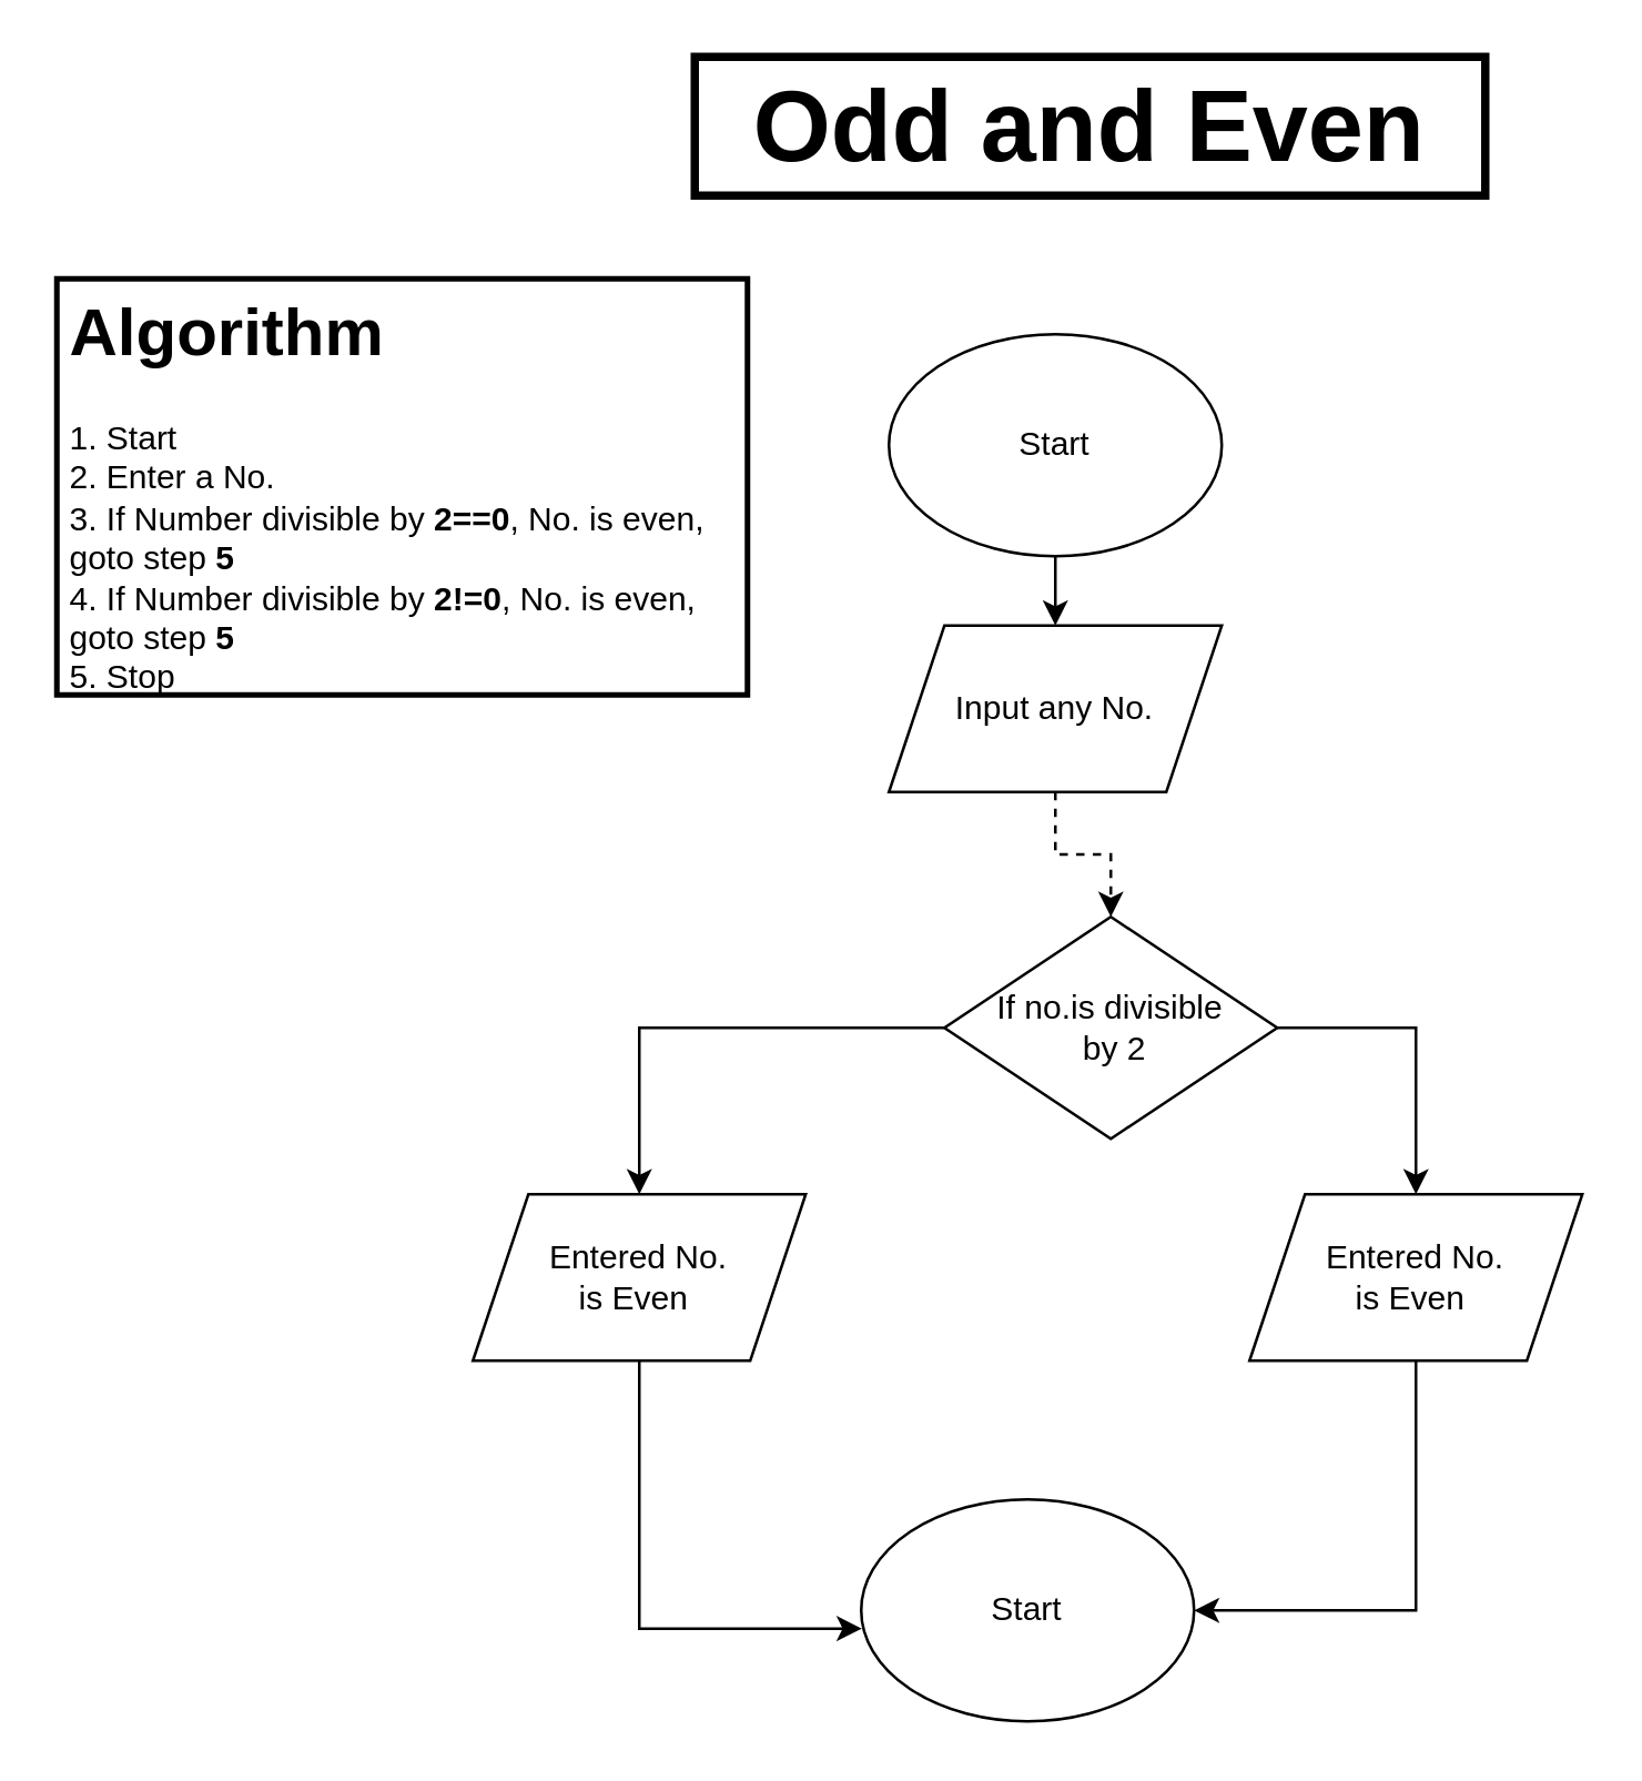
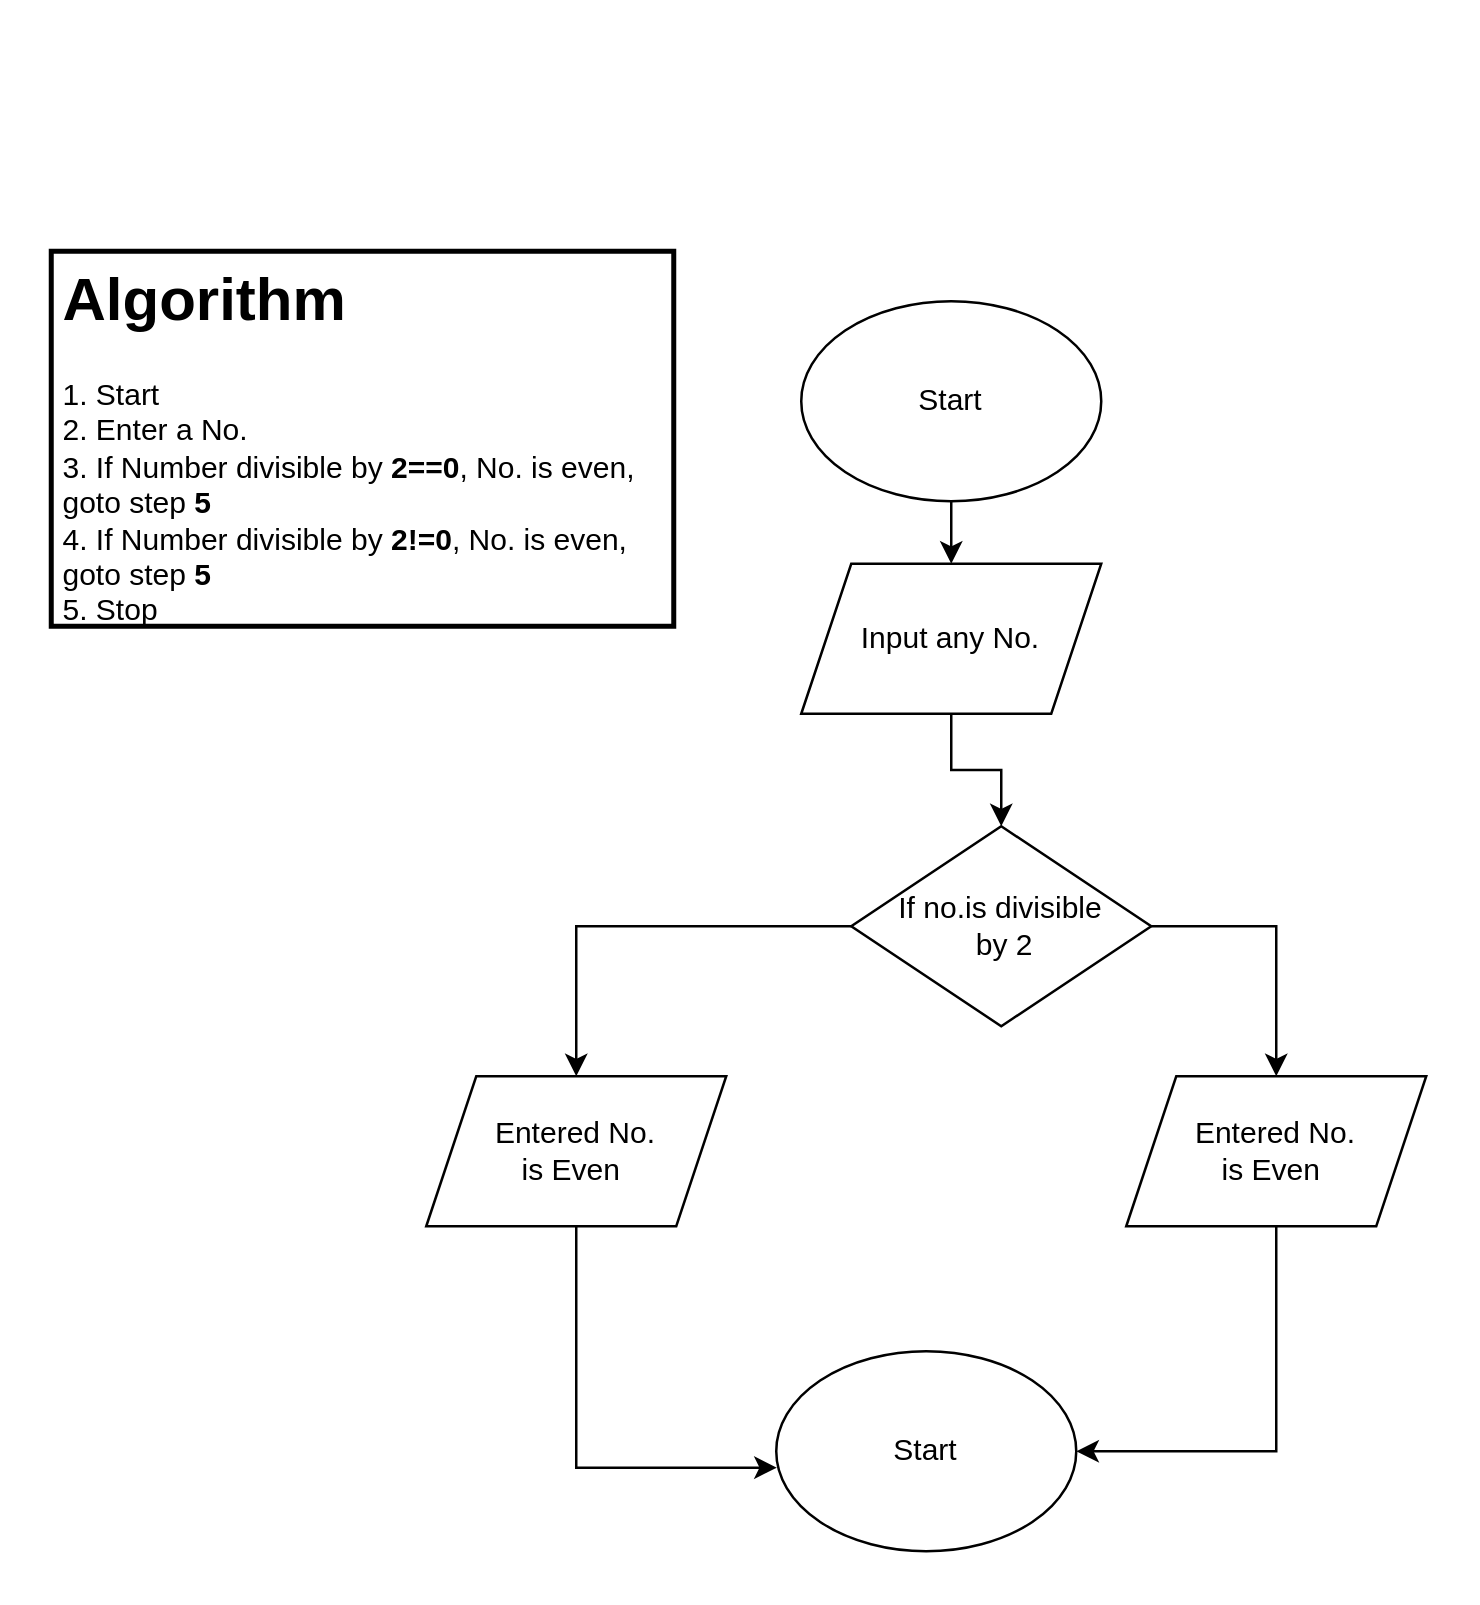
  <mxCell id="0" />
  <mxCell id="1" parent="0" />
  <mxCell id="2" style="edgeStyle=orthogonalEdgeStyle;rounded=0;orthogonalLoop=1;jettySize=auto;html=1;exitX=0.5;exitY=1;exitDx=0;exitDy=0;entryX=0.5;entryY=0;entryDx=0;entryDy=0;" parent="1" source="3" target="6" edge="1"><mxGeometry relative="1" as="geometry" /></mxCell>
  <mxCell id="3" value="Start" style="ellipse;whiteSpace=wrap;html=1;" parent="1" vertex="1"><mxGeometry x="320" y="120" width="120" height="80" as="geometry" /></mxCell>
- <mxCell id="4" value="&lt;font style=&quot;font-size: 36px&quot;&gt;Odd and Even&lt;/font&gt;" style="text;html=1;align=center;verticalAlign=middle;whiteSpace=wrap;rounded=0;fontStyle=1;strokeWidth=3;strokeColor=#000000;fillColor=#FFFFFF;" parent="1" vertex="1"><mxGeometry x="250" y="20" width="285" height="50" as="geometry" /></mxCell>
- <mxCell id="5" style="edgeStyle=orthogonalEdgeStyle;rounded=0;orthogonalLoop=1;jettySize=auto;html=1;exitX=0.5;exitY=1;exitDx=0;exitDy=0;entryX=0.5;entryY=0;entryDx=0;entryDy=0;dashed=1;" parent="1" source="6" target="9" edge="1"><mxGeometry relative="1" as="geometry" /></mxCell>
+ <mxCell id="5" style="edgeStyle=orthogonalEdgeStyle;rounded=0;orthogonalLoop=1;jettySize=auto;html=1;exitX=0.5;exitY=1;exitDx=0;exitDy=0;entryX=0.5;entryY=0;entryDx=0;entryDy=0;" parent="1" source="6" target="9" edge="1"><mxGeometry relative="1" as="geometry" /></mxCell>
  <mxCell id="6" value="Input any No." style="shape=parallelogram;perimeter=parallelogramPerimeter;whiteSpace=wrap;html=1;fixedSize=1;" parent="1" vertex="1"><mxGeometry x="320" y="225" width="120" height="60" as="geometry" /></mxCell>
  <mxCell id="7" style="edgeStyle=orthogonalEdgeStyle;rounded=0;orthogonalLoop=1;jettySize=auto;html=1;exitX=0;exitY=0.5;exitDx=0;exitDy=0;entryX=0.5;entryY=0;entryDx=0;entryDy=0;" parent="1" source="9" target="11" edge="1"><mxGeometry relative="1" as="geometry"><mxPoint x="230" y="370" as="targetPoint" /></mxGeometry></mxCell>
  <mxCell id="8" style="edgeStyle=orthogonalEdgeStyle;rounded=0;orthogonalLoop=1;jettySize=auto;html=1;exitX=1;exitY=0.5;exitDx=0;exitDy=0;" parent="1" source="9" target="13" edge="1"><mxGeometry relative="1" as="geometry"><mxPoint x="520" y="370" as="targetPoint" /></mxGeometry></mxCell>
  <mxCell id="9" value="If no.is divisible&lt;br&gt;&amp;nbsp;by 2&lt;br&gt;" style="rhombus;whiteSpace=wrap;html=1;" parent="1" vertex="1"><mxGeometry x="340" y="330" width="120" height="80" as="geometry" /></mxCell>
  <mxCell id="10" style="edgeStyle=orthogonalEdgeStyle;rounded=0;orthogonalLoop=1;jettySize=auto;html=1;exitX=0.5;exitY=1;exitDx=0;exitDy=0;entryX=0.002;entryY=0.582;entryDx=0;entryDy=0;entryPerimeter=0;" parent="1" source="11" target="14" edge="1"><mxGeometry relative="1" as="geometry" /></mxCell>
  <mxCell id="11" value="Entered No. &lt;br&gt;is Even&amp;nbsp;" style="shape=parallelogram;perimeter=parallelogramPerimeter;whiteSpace=wrap;html=1;fixedSize=1;" parent="1" vertex="1"><mxGeometry x="170" y="430" width="120" height="60" as="geometry" /></mxCell>
  <mxCell id="12" style="edgeStyle=orthogonalEdgeStyle;rounded=0;orthogonalLoop=1;jettySize=auto;html=1;exitX=0.5;exitY=1;exitDx=0;exitDy=0;entryX=1;entryY=0.5;entryDx=0;entryDy=0;" parent="1" source="13" target="14" edge="1"><mxGeometry relative="1" as="geometry" /></mxCell>
  <mxCell id="13" value="Entered No. &lt;br&gt;is Even&amp;nbsp;" style="shape=parallelogram;perimeter=parallelogramPerimeter;whiteSpace=wrap;html=1;fixedSize=1;" parent="1" vertex="1"><mxGeometry x="450" y="430" width="120" height="60" as="geometry" /></mxCell>
  <mxCell id="14" value="Start" style="ellipse;whiteSpace=wrap;html=1;" parent="1" vertex="1"><mxGeometry x="310" y="540" width="120" height="80" as="geometry" /></mxCell>
  <mxCell id="15" value="&lt;h1&gt;Algorithm&lt;/h1&gt;&lt;div&gt;1. Start&amp;nbsp;&lt;/div&gt;&lt;div&gt;2. Enter a No.&lt;/div&gt;&lt;div&gt;3. If Number divisible by &lt;b&gt;2==0&lt;/b&gt;, No. is even, goto step&amp;nbsp;&lt;b&gt;5&lt;/b&gt;&lt;/div&gt;4. If Number divisible by&amp;nbsp;&lt;b&gt;2!=0&lt;/b&gt;, No. is even, goto step&amp;nbsp;&lt;b&gt;5&lt;/b&gt;&lt;br&gt;5. Stop&amp;nbsp;" style="text;html=1;spacing=5;spacingTop=-20;whiteSpace=wrap;overflow=hidden;rounded=0;shadow=0;strokeWidth=2;fillColor=#ffffff;strokeColor=#000000;" parent="1" vertex="1"><mxGeometry x="20" width="249" height="150" as="geometry" y="100" /></mxCell>
